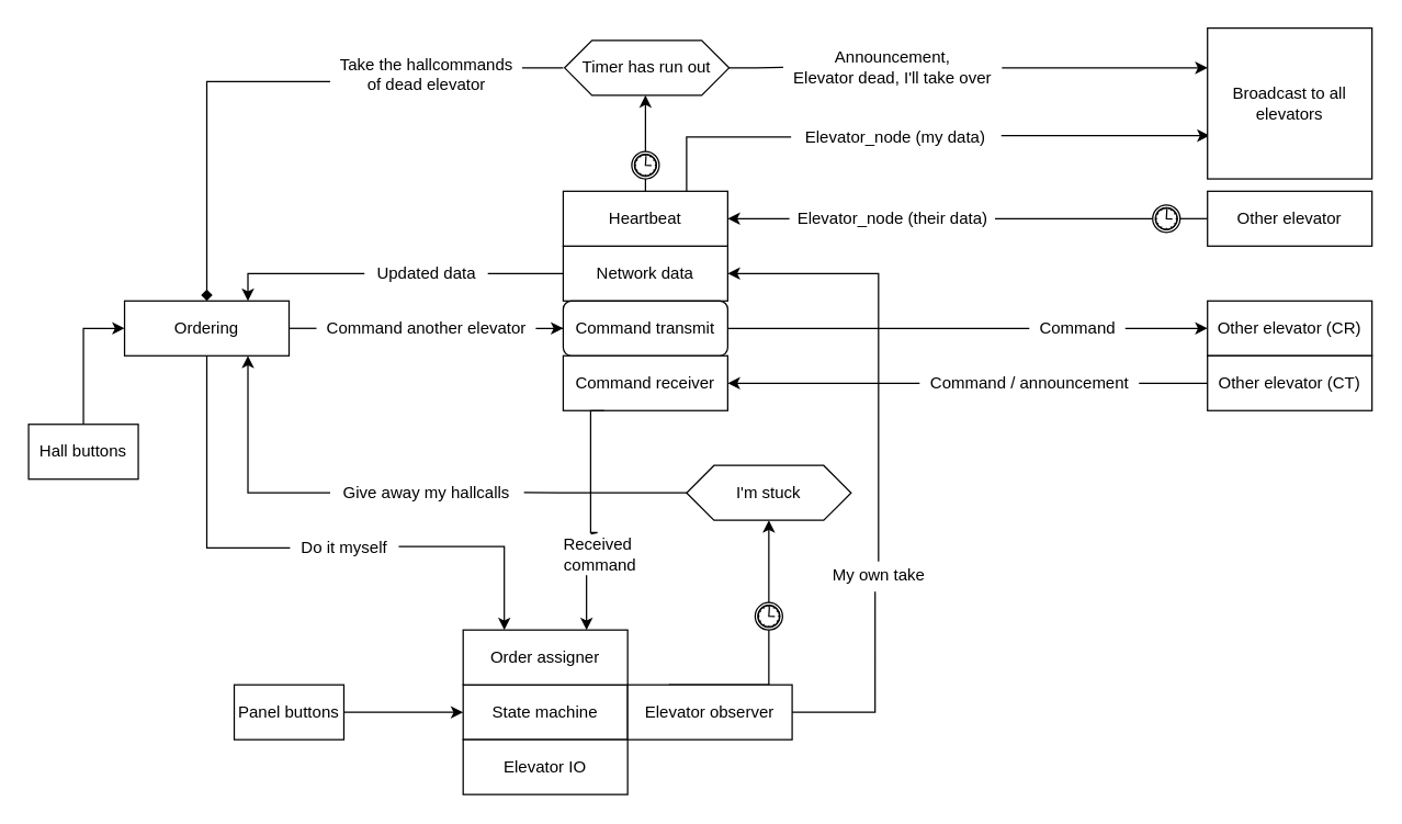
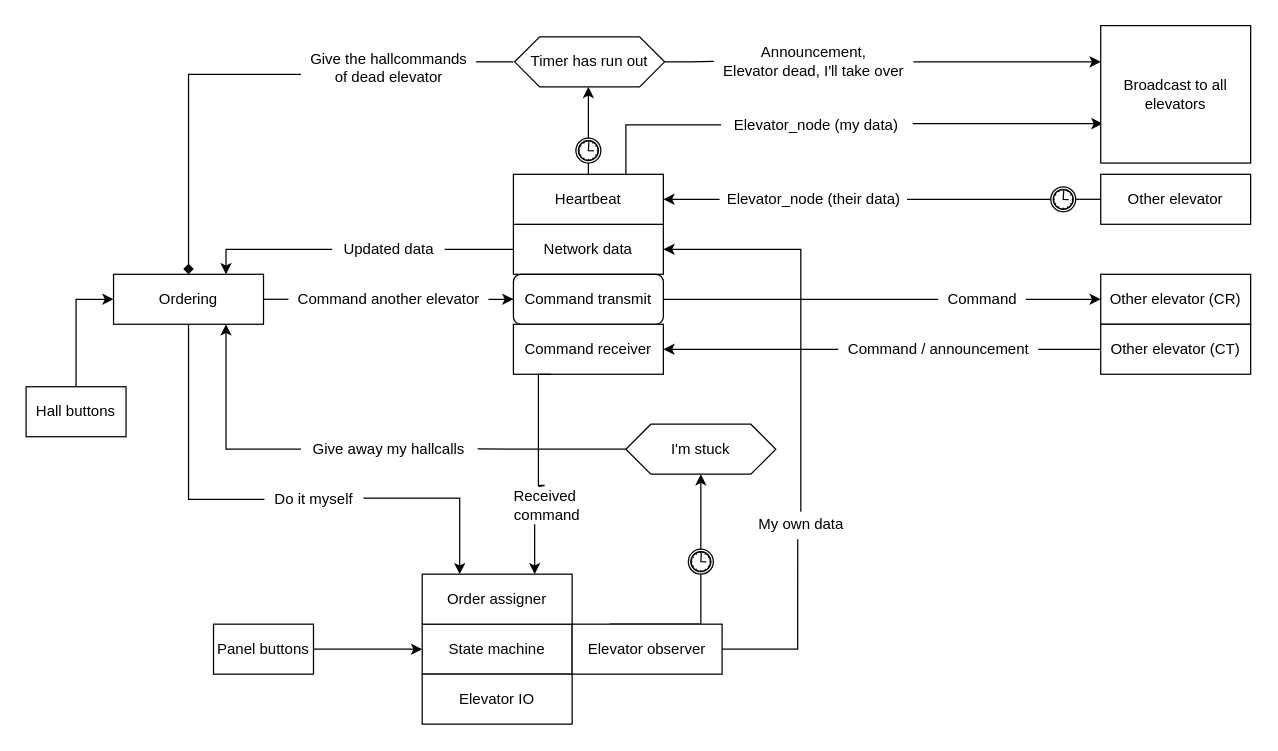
  <mxCell id="0" />
  <mxCell id="1" parent="0" />
  <mxCell id="2" style="edgeStyle=orthogonalEdgeStyle;rounded=0;orthogonalLoop=1;jettySize=auto;html=1;exitX=0;exitY=0.5;exitDx=0;exitDy=0;entryX=0.75;entryY=0;entryDx=0;entryDy=0;startArrow=none;" edge="1" parent="1" source="60" target="6"><mxGeometry relative="1" as="geometry" /></mxCell>
  <mxCell id="3" value="Network data" style="rounded=0;whiteSpace=wrap;html=1;" vertex="1" parent="1"><mxGeometry x="410" y="179" width="120" height="40" as="geometry" /></mxCell>
  <mxCell id="4" style="edgeStyle=orthogonalEdgeStyle;rounded=0;orthogonalLoop=1;jettySize=auto;html=1;startArrow=none;" edge="1" parent="1" source="62" target="8"><mxGeometry relative="1" as="geometry" /></mxCell>
  <mxCell id="5" style="edgeStyle=orthogonalEdgeStyle;rounded=0;orthogonalLoop=1;jettySize=auto;html=1;exitX=1;exitY=0.46;exitDx=0;exitDy=0;entryX=0.25;entryY=0;entryDx=0;entryDy=0;startArrow=none;exitPerimeter=0;" edge="1" parent="1" source="56" target="49"><mxGeometry relative="1" as="geometry"><Array as="points"><mxPoint x="367" y="398" /></Array></mxGeometry></mxCell>
  <mxCell id="6" value="Ordering&lt;br&gt;" style="rounded=0;whiteSpace=wrap;html=1;" vertex="1" parent="1"><mxGeometry x="90" y="219" width="120" height="40" as="geometry" /></mxCell>
  <mxCell id="7" style="edgeStyle=orthogonalEdgeStyle;rounded=0;orthogonalLoop=1;jettySize=auto;html=1;exitX=1;exitY=0.5;exitDx=0;exitDy=0;entryX=0;entryY=0.5;entryDx=0;entryDy=0;startArrow=none;" edge="1" parent="1" source="22" target="14"><mxGeometry relative="1" as="geometry" /></mxCell>
  <mxCell id="8" value="Command transmit&lt;br&gt;" style="whiteSpace=wrap;html=1;rounded=1;" vertex="1" parent="1"><mxGeometry x="410" y="219" width="120" height="40" as="geometry" /></mxCell>
  <mxCell id="9" style="edgeStyle=orthogonalEdgeStyle;rounded=0;orthogonalLoop=1;jettySize=auto;html=1;entryX=0.75;entryY=0;entryDx=0;entryDy=0;startArrow=none;" edge="1" parent="1" source="58" target="49"><mxGeometry relative="1" as="geometry"><Array as="points"><mxPoint x="427" y="429" /><mxPoint x="427" y="429" /></Array></mxGeometry></mxCell>
  <mxCell id="10" value="Command receiver&lt;br&gt;" style="rounded=0;whiteSpace=wrap;html=1;" vertex="1" parent="1"><mxGeometry x="410" y="259" width="120" height="40" as="geometry" /></mxCell>
  <mxCell id="11" style="edgeStyle=orthogonalEdgeStyle;rounded=0;orthogonalLoop=1;jettySize=auto;html=1;exitX=0.5;exitY=0;exitDx=0;exitDy=0;entryX=0.5;entryY=1;entryDx=0;entryDy=0;startArrow=none;" edge="1" parent="1" source="32"><mxGeometry relative="1" as="geometry"><mxPoint x="470" y="69" as="targetPoint" /></mxGeometry></mxCell>
  <mxCell id="12" style="edgeStyle=orthogonalEdgeStyle;rounded=0;orthogonalLoop=1;jettySize=auto;html=1;exitX=1.017;exitY=0.422;exitDx=0;exitDy=0;entryX=0.012;entryY=0.713;entryDx=0;entryDy=0;startArrow=none;exitPerimeter=0;entryPerimeter=0;" edge="1" parent="1" source="50" target="19"><mxGeometry relative="1" as="geometry" /></mxCell>
  <mxCell id="13" value="Heartbeat&lt;br&gt;" style="rounded=0;whiteSpace=wrap;html=1;" vertex="1" parent="1"><mxGeometry x="410" y="139" width="120" height="40" as="geometry" /></mxCell>
  <mxCell id="14" value="Other elevator (CR)" style="rounded=0;whiteSpace=wrap;html=1;" vertex="1" parent="1"><mxGeometry x="880" y="219" width="120" height="40" as="geometry" /></mxCell>
  <mxCell id="15" style="edgeStyle=orthogonalEdgeStyle;rounded=0;orthogonalLoop=1;jettySize=auto;html=1;exitX=0;exitY=0.5;exitDx=0;exitDy=0;entryX=1;entryY=0.5;entryDx=0;entryDy=0;startArrow=none;" edge="1" parent="1" source="24" target="10"><mxGeometry relative="1" as="geometry" /></mxCell>
  <mxCell id="16" value="Other elevator (CT)" style="rounded=0;whiteSpace=wrap;html=1;" vertex="1" parent="1"><mxGeometry x="880" y="259" width="120" height="40" as="geometry" /></mxCell>
  <mxCell id="17" style="edgeStyle=orthogonalEdgeStyle;rounded=0;orthogonalLoop=1;jettySize=auto;html=1;exitX=0;exitY=0.5;exitDx=0;exitDy=0;entryX=1;entryY=0.5;entryDx=0;entryDy=0;startArrow=none;" edge="1" parent="1" source="20" target="13"><mxGeometry relative="1" as="geometry" /></mxCell>
  <mxCell id="18" value="Other elevator" style="rounded=0;whiteSpace=wrap;html=1;" vertex="1" parent="1"><mxGeometry x="880" y="139" width="120" height="40" as="geometry" /></mxCell>
  <mxCell id="19" value="Broadcast to all&lt;br&gt;elevators" style="rounded=0;whiteSpace=wrap;html=1;" vertex="1" parent="1"><mxGeometry x="880" y="20" width="120" height="110" as="geometry" /></mxCell>
  <mxCell id="20" value="Elevator_node (their&amp;nbsp;data)" style="text;html=1;align=center;verticalAlign=middle;resizable=0;points=[];autosize=1;strokeColor=none;fillColor=none;" vertex="1" parent="1"><mxGeometry x="575" y="149" width="150" height="20" as="geometry" /></mxCell>
  <mxCell id="21" value="" style="edgeStyle=orthogonalEdgeStyle;rounded=0;orthogonalLoop=1;jettySize=auto;html=1;exitX=0;exitY=0.5;exitDx=0;exitDy=0;entryX=1;entryY=0.5;entryDx=0;entryDy=0;endArrow=none;startArrow=none;" edge="1" parent="1" source="41" target="20"><mxGeometry relative="1" as="geometry"><mxPoint x="649" y="159" as="sourcePoint" /><mxPoint x="530" y="159" as="targetPoint" /></mxGeometry></mxCell>
  <mxCell id="22" value="Command" style="text;html=1;align=center;verticalAlign=middle;resizable=0;points=[];autosize=1;strokeColor=none;fillColor=none;" vertex="1" parent="1"><mxGeometry x="750" y="229" width="70" height="20" as="geometry" /></mxCell>
  <mxCell id="23" value="" style="edgeStyle=orthogonalEdgeStyle;rounded=0;orthogonalLoop=1;jettySize=auto;html=1;exitX=1;exitY=0.5;exitDx=0;exitDy=0;entryX=0;entryY=0.5;entryDx=0;entryDy=0;endArrow=none;" edge="1" parent="1" source="8" target="22"><mxGeometry relative="1" as="geometry"><mxPoint x="530" y="239" as="sourcePoint" /><mxPoint x="730" y="239" as="targetPoint" /></mxGeometry></mxCell>
  <mxCell id="24" value="Command / announcement&lt;br&gt;" style="text;html=1;align=center;verticalAlign=middle;resizable=0;points=[];autosize=1;strokeColor=none;fillColor=none;" vertex="1" parent="1"><mxGeometry x="670" y="269" width="160" height="20" as="geometry" /></mxCell>
  <mxCell id="25" value="" style="edgeStyle=orthogonalEdgeStyle;rounded=0;orthogonalLoop=1;jettySize=auto;html=1;exitX=0;exitY=0.5;exitDx=0;exitDy=0;entryX=1;entryY=0.5;entryDx=0;entryDy=0;endArrow=none;" edge="1" parent="1" source="16" target="24"><mxGeometry relative="1" as="geometry"><mxPoint x="730" y="279" as="sourcePoint" /><mxPoint x="530" y="279" as="targetPoint" /></mxGeometry></mxCell>
  <mxCell id="26" style="edgeStyle=orthogonalEdgeStyle;rounded=0;orthogonalLoop=1;jettySize=auto;html=1;exitX=0.5;exitY=0;exitDx=0;exitDy=0;entryX=0;entryY=0.5;entryDx=0;entryDy=0;" edge="1" parent="1" source="27" target="6"><mxGeometry relative="1" as="geometry" /></mxCell>
  <mxCell id="27" value="Hall buttons" style="rounded=0;whiteSpace=wrap;html=1;" vertex="1" parent="1"><mxGeometry x="20" y="309" width="80" height="40" as="geometry" /></mxCell>
  <mxCell id="28" value="State machine" style="rounded=0;whiteSpace=wrap;html=1;" vertex="1" parent="1"><mxGeometry x="337" y="499" width="120" height="40" as="geometry" /></mxCell>
  <mxCell id="29" style="edgeStyle=orthogonalEdgeStyle;rounded=0;orthogonalLoop=1;jettySize=auto;html=1;exitX=0.5;exitY=0;exitDx=0;exitDy=0;entryX=1;entryY=0.5;entryDx=0;entryDy=0;startArrow=none;" edge="1" parent="1" source="52" target="3"><mxGeometry relative="1" as="geometry"><Array as="points" /></mxGeometry></mxCell>
  <mxCell id="30" style="edgeStyle=orthogonalEdgeStyle;rounded=0;orthogonalLoop=1;jettySize=auto;html=1;exitX=0.25;exitY=0;exitDx=0;exitDy=0;entryX=0.5;entryY=1;entryDx=0;entryDy=0;" edge="1" parent="1" source="31" target="44"><mxGeometry relative="1" as="geometry"><Array as="points"><mxPoint x="560" y="499" /></Array></mxGeometry></mxCell>
  <mxCell id="31" value="Elevator observer" style="rounded=0;whiteSpace=wrap;html=1;" vertex="1" parent="1"><mxGeometry x="457" y="499" width="120" height="40" as="geometry" /></mxCell>
  <mxCell id="32" value="" style="points=[[0.145,0.145,0],[0.5,0,0],[0.855,0.145,0],[1,0.5,0],[0.855,0.855,0],[0.5,1,0],[0.145,0.855,0],[0,0.5,0]];shape=mxgraph.bpmn.event;html=1;verticalLabelPosition=bottom;labelBackgroundColor=#ffffff;verticalAlign=top;align=center;perimeter=ellipsePerimeter;outlineConnect=0;aspect=fixed;outline=catching;symbol=timer;" vertex="1" parent="1"><mxGeometry x="460" y="110" width="20" height="20" as="geometry" /></mxCell>
  <mxCell id="33" value="" style="edgeStyle=orthogonalEdgeStyle;rounded=0;orthogonalLoop=1;jettySize=auto;html=1;exitX=0.5;exitY=0;exitDx=0;exitDy=0;entryX=0.5;entryY=1;entryDx=0;entryDy=0;endArrow=none;" edge="1" parent="1" source="13" target="32"><mxGeometry relative="1" as="geometry"><mxPoint x="470" y="139" as="sourcePoint" /><mxPoint x="470" y="69" as="targetPoint" /></mxGeometry></mxCell>
  <mxCell id="34" style="edgeStyle=orthogonalEdgeStyle;rounded=0;orthogonalLoop=1;jettySize=auto;html=1;entryX=0.5;entryY=0;entryDx=0;entryDy=0;endArrow=diamond;" edge="1" parent="1" source="35" target="6"><mxGeometry relative="1" as="geometry"><Array as="points"><mxPoint x="150" y="59" /></Array></mxGeometry></mxCell>
- <mxCell id="35" value="Take the hallcommands&lt;br&gt;of dead elevator" style="text;html=1;align=center;verticalAlign=middle;resizable=0;points=[];autosize=1;strokeColor=none;fillColor=none;" vertex="1" parent="1"><mxGeometry x="240" y="39" width="140" height="30" as="geometry" /></mxCell>
+ <mxCell id="35" value="Give the hallcommands&lt;br&gt;of dead elevator" style="text;html=1;align=center;verticalAlign=middle;resizable=0;points=[];autosize=1;strokeColor=none;fillColor=none;" vertex="1" parent="1"><mxGeometry x="240" y="39" width="140" height="30" as="geometry" /></mxCell>
  <mxCell id="36" value="" style="edgeStyle=orthogonalEdgeStyle;rounded=0;orthogonalLoop=1;jettySize=auto;html=1;exitX=0;exitY=0.5;exitDx=0;exitDy=0;endArrow=none;" edge="1" parent="1" target="35"><mxGeometry relative="1" as="geometry"><mxPoint x="410" y="49" as="sourcePoint" /><mxPoint x="310" y="219" as="targetPoint" /><Array as="points"><mxPoint x="370" y="49" /><mxPoint x="370" y="49" /></Array></mxGeometry></mxCell>
  <mxCell id="37" style="edgeStyle=orthogonalEdgeStyle;rounded=0;orthogonalLoop=1;jettySize=auto;html=1;startArrow=none;" edge="1" parent="1" source="39"><mxGeometry relative="1" as="geometry"><mxPoint x="880" y="49" as="targetPoint" /></mxGeometry></mxCell>
  <mxCell id="38" value="Timer has run out" style="shape=hexagon;perimeter=hexagonPerimeter2;whiteSpace=wrap;html=1;fixedSize=1;" vertex="1" parent="1"><mxGeometry x="411" y="29" width="120" height="40" as="geometry" /></mxCell>
  <mxCell id="39" value="Announcement,&lt;br&gt;Elevator dead, I'll take over" style="text;html=1;align=center;verticalAlign=middle;resizable=0;points=[];autosize=1;strokeColor=none;fillColor=none;" vertex="1" parent="1"><mxGeometry x="570" y="34" width="160" height="30" as="geometry" /></mxCell>
  <mxCell id="40" value="" style="edgeStyle=orthogonalEdgeStyle;rounded=0;orthogonalLoop=1;jettySize=auto;html=1;endArrow=none;entryX=0.003;entryY=0.488;entryDx=0;entryDy=0;entryPerimeter=0;" edge="1" parent="1" source="38" target="39"><mxGeometry relative="1" as="geometry"><mxPoint x="530" y="49" as="sourcePoint" /><mxPoint x="560" y="49" as="targetPoint" /></mxGeometry></mxCell>
  <mxCell id="41" value="" style="points=[[0.145,0.145,0],[0.5,0,0],[0.855,0.145,0],[1,0.5,0],[0.855,0.855,0],[0.5,1,0],[0.145,0.855,0],[0,0.5,0]];shape=mxgraph.bpmn.event;html=1;verticalLabelPosition=bottom;labelBackgroundColor=#ffffff;verticalAlign=top;align=center;perimeter=ellipsePerimeter;outlineConnect=0;aspect=fixed;outline=catching;symbol=timer;" vertex="1" parent="1"><mxGeometry x="840" y="149" width="20" height="20" as="geometry" /></mxCell>
  <mxCell id="42" value="" style="edgeStyle=orthogonalEdgeStyle;rounded=0;orthogonalLoop=1;jettySize=auto;html=1;exitX=0;exitY=0.5;exitDx=0;exitDy=0;entryX=1;entryY=0.5;entryDx=0;entryDy=0;endArrow=none;" edge="1" parent="1" source="18" target="41"><mxGeometry relative="1" as="geometry"><mxPoint x="780" y="159" as="sourcePoint" /><mxPoint x="705" y="159" as="targetPoint" /></mxGeometry></mxCell>
  <mxCell id="43" style="edgeStyle=orthogonalEdgeStyle;rounded=0;orthogonalLoop=1;jettySize=auto;html=1;exitX=0;exitY=0.5;exitDx=0;exitDy=0;entryX=0.75;entryY=1;entryDx=0;entryDy=0;startArrow=none;" edge="1" parent="1" source="54" target="6"><mxGeometry relative="1" as="geometry" /></mxCell>
  <mxCell id="44" value="I'm stuck&lt;br&gt;" style="shape=hexagon;perimeter=hexagonPerimeter2;whiteSpace=wrap;html=1;fixedSize=1;" vertex="1" parent="1"><mxGeometry x="500" y="339" width="120" height="40" as="geometry" /></mxCell>
  <mxCell id="45" value="" style="points=[[0.145,0.145,0],[0.5,0,0],[0.855,0.145,0],[1,0.5,0],[0.855,0.855,0],[0.5,1,0],[0.145,0.855,0],[0,0.5,0]];shape=mxgraph.bpmn.event;html=1;verticalLabelPosition=bottom;labelBackgroundColor=#ffffff;verticalAlign=top;align=center;perimeter=ellipsePerimeter;outlineConnect=0;aspect=fixed;outline=catching;symbol=timer;" vertex="1" parent="1"><mxGeometry x="550" y="439" width="20" height="20" as="geometry" /></mxCell>
  <mxCell id="46" value="Elevator IO" style="rounded=0;whiteSpace=wrap;html=1;" vertex="1" parent="1"><mxGeometry x="337" y="539" width="120" height="40" as="geometry" /></mxCell>
  <mxCell id="47" style="edgeStyle=orthogonalEdgeStyle;rounded=0;orthogonalLoop=1;jettySize=auto;html=1;" edge="1" parent="1" source="48" target="28"><mxGeometry relative="1" as="geometry" /></mxCell>
  <mxCell id="48" value="Panel buttons" style="rounded=0;whiteSpace=wrap;html=1;" vertex="1" parent="1"><mxGeometry x="170" y="499" width="80" height="40" as="geometry" /></mxCell>
  <mxCell id="49" value="Order assigner" style="rounded=0;whiteSpace=wrap;html=1;" vertex="1" parent="1"><mxGeometry x="337" y="459" width="120" height="40" as="geometry" /></mxCell>
  <mxCell id="50" value="Elevator_node (my data)" style="text;html=1;align=center;verticalAlign=middle;resizable=0;points=[];autosize=1;strokeColor=none;fillColor=none;" vertex="1" parent="1"><mxGeometry x="577" y="90" width="150" height="20" as="geometry" /></mxCell>
  <mxCell id="51" value="" style="edgeStyle=orthogonalEdgeStyle;rounded=0;orthogonalLoop=1;jettySize=auto;html=1;exitX=0.75;exitY=0;exitDx=0;exitDy=0;entryX=-0.005;entryY=0.473;entryDx=0;entryDy=0;endArrow=none;entryPerimeter=0;" edge="1" parent="1" source="13" target="50"><mxGeometry relative="1" as="geometry"><mxPoint x="500" y="139" as="sourcePoint" /><mxPoint x="870" y="94" as="targetPoint" /></mxGeometry></mxCell>
- <mxCell id="52" value="My own take" style="text;html=1;align=center;verticalAlign=middle;resizable=0;points=[];autosize=1;strokeColor=none;fillColor=none;" vertex="1" parent="1"><mxGeometry x="600" y="409" width="80" height="20" as="geometry" /></mxCell>
+ <mxCell id="52" value="My own data" style="text;html=1;align=center;verticalAlign=middle;resizable=0;points=[];autosize=1;strokeColor=none;fillColor=none;" vertex="1" parent="1"><mxGeometry x="600" y="409" width="80" height="20" as="geometry" /></mxCell>
  <mxCell id="53" value="" style="edgeStyle=orthogonalEdgeStyle;rounded=0;orthogonalLoop=1;jettySize=auto;html=1;exitX=1;exitY=0.5;exitDx=0;exitDy=0;entryX=0.469;entryY=1.102;entryDx=0;entryDy=0;endArrow=none;entryPerimeter=0;" edge="1" parent="1" source="31" target="52"><mxGeometry relative="1" as="geometry"><mxPoint x="517" y="499" as="sourcePoint" /><mxPoint x="530" y="199" as="targetPoint" /><Array as="points"><mxPoint x="637" y="519" /></Array></mxGeometry></mxCell>
  <mxCell id="54" value="Give away my hallcalls" style="text;html=1;align=center;verticalAlign=middle;resizable=0;points=[];autosize=1;strokeColor=none;fillColor=none;" vertex="1" parent="1"><mxGeometry x="240" y="349" width="140" height="20" as="geometry" /></mxCell>
  <mxCell id="55" value="" style="edgeStyle=orthogonalEdgeStyle;rounded=0;orthogonalLoop=1;jettySize=auto;html=1;exitX=0;exitY=0.5;exitDx=0;exitDy=0;entryX=1.01;entryY=0.49;entryDx=0;entryDy=0;endArrow=none;entryPerimeter=0;" edge="1" parent="1" source="44" target="54"><mxGeometry relative="1" as="geometry"><mxPoint x="500" y="359" as="sourcePoint" /><mxPoint x="210" y="259" as="targetPoint" /><Array as="points"><mxPoint x="410" y="359" /><mxPoint x="410" y="359" /></Array></mxGeometry></mxCell>
  <mxCell id="56" value="Do it myself" style="text;html=1;align=center;verticalAlign=middle;resizable=0;points=[];autosize=1;strokeColor=none;fillColor=none;" vertex="1" parent="1"><mxGeometry x="210" y="389" width="80" height="20" as="geometry" /></mxCell>
  <mxCell id="57" value="" style="edgeStyle=orthogonalEdgeStyle;rounded=0;orthogonalLoop=1;jettySize=auto;html=1;exitX=0.5;exitY=1;exitDx=0;exitDy=0;endArrow=none;entryX=0.009;entryY=0.511;entryDx=0;entryDy=0;entryPerimeter=0;" edge="1" parent="1" source="6" target="56"><mxGeometry relative="1" as="geometry"><mxPoint x="180" y="259" as="sourcePoint" /><mxPoint x="200" y="349" as="targetPoint" /><Array as="points" /></mxGeometry></mxCell>
  <mxCell id="58" value="Received&lt;br&gt;&amp;nbsp;command" style="text;html=1;align=center;verticalAlign=middle;resizable=0;points=[];autosize=1;strokeColor=none;fillColor=none;" vertex="1" parent="1"><mxGeometry x="400" y="389" width="70" height="30" as="geometry" /></mxCell>
  <mxCell id="59" value="" style="edgeStyle=orthogonalEdgeStyle;rounded=0;orthogonalLoop=1;jettySize=auto;html=1;exitX=0.25;exitY=1;exitDx=0;exitDy=0;endArrow=none;entryX=0.431;entryY=-0.003;entryDx=0;entryDy=0;entryPerimeter=0;" edge="1" parent="1" source="10" target="58"><mxGeometry relative="1" as="geometry"><mxPoint x="440" y="299" as="sourcePoint" /><mxPoint x="427" y="459" as="targetPoint" /><Array as="points"><mxPoint x="430" y="299" /><mxPoint x="430" y="388" /><mxPoint x="435" y="388" /></Array></mxGeometry></mxCell>
  <mxCell id="60" value="Updated data" style="text;html=1;align=center;verticalAlign=middle;resizable=0;points=[];autosize=1;strokeColor=none;fillColor=none;" vertex="1" parent="1"><mxGeometry x="265" y="189" width="90" height="20" as="geometry" /></mxCell>
  <mxCell id="61" value="" style="edgeStyle=orthogonalEdgeStyle;rounded=0;orthogonalLoop=1;jettySize=auto;html=1;exitX=0;exitY=0.5;exitDx=0;exitDy=0;endArrow=none;" edge="1" parent="1" source="3" target="60"><mxGeometry relative="1" as="geometry"><mxPoint x="410" y="199" as="sourcePoint" /><mxPoint x="210" y="219" as="targetPoint" /></mxGeometry></mxCell>
  <mxCell id="62" value="Command another elevator" style="text;html=1;align=center;verticalAlign=middle;resizable=0;points=[];autosize=1;strokeColor=none;fillColor=none;" vertex="1" parent="1"><mxGeometry x="230" y="229" width="160" height="20" as="geometry" /></mxCell>
  <mxCell id="63" value="" style="edgeStyle=orthogonalEdgeStyle;rounded=0;orthogonalLoop=1;jettySize=auto;html=1;endArrow=none;entryX=-0.002;entryY=0.497;entryDx=0;entryDy=0;entryPerimeter=0;" edge="1" parent="1" source="6" target="62"><mxGeometry relative="1" as="geometry"><mxPoint x="240" y="239" as="sourcePoint" /><mxPoint x="410" y="239" as="targetPoint" /></mxGeometry></mxCell>
